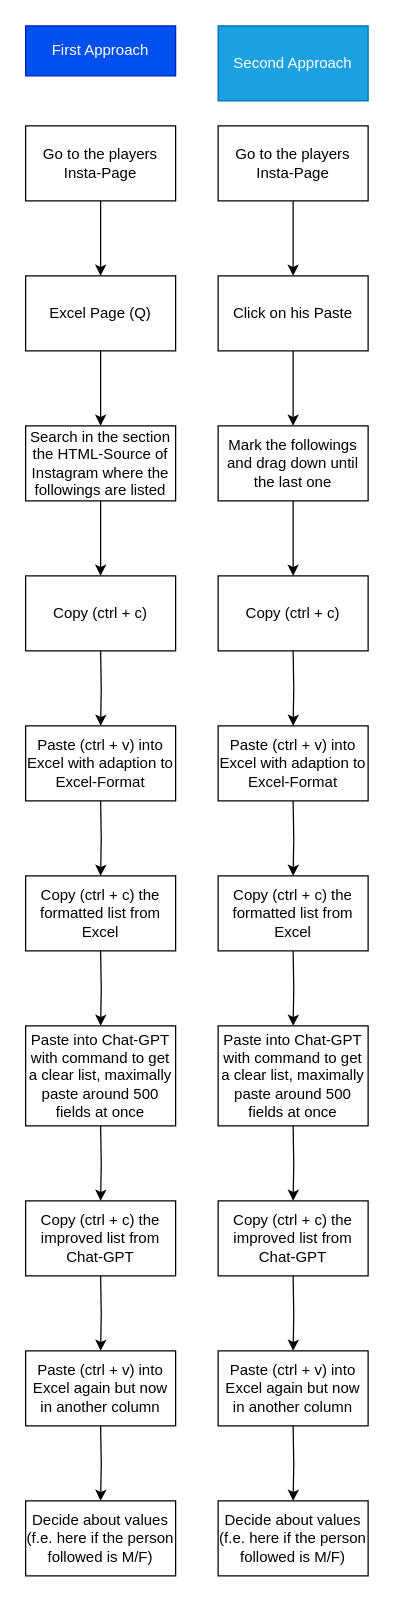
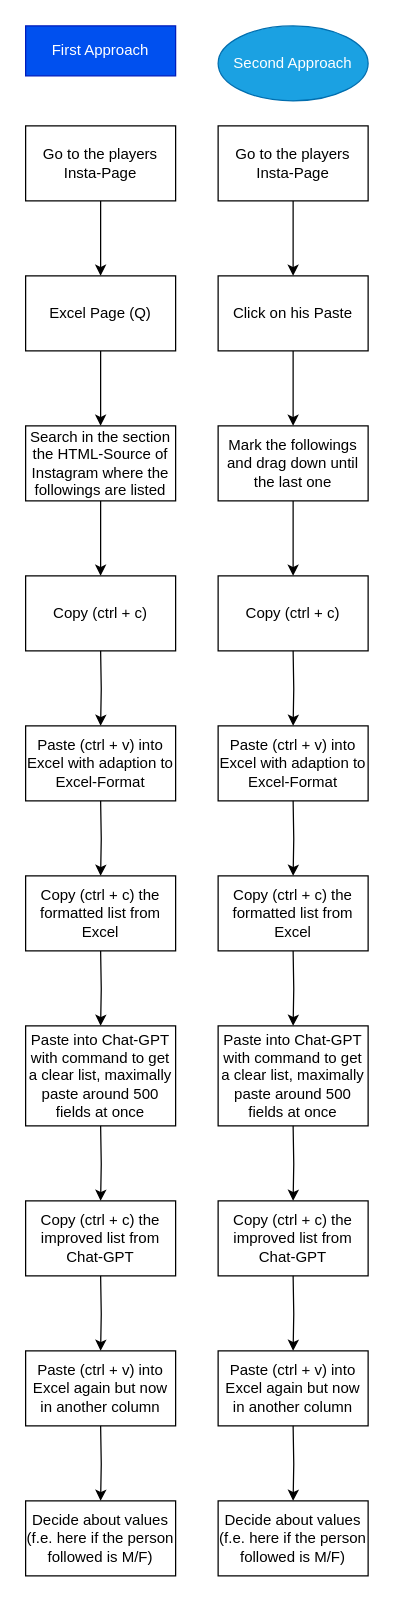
  <mxCell id="0" />
  <mxCell id="1" parent="0" />
  <mxCell id="2" style="edgeStyle=orthogonalEdgeStyle;rounded=0;orthogonalLoop=1;jettySize=auto;html=1;exitX=0.5;exitY=1;exitDx=0;exitDy=0;" edge="1" parent="1" source="3"><mxGeometry relative="1" as="geometry"><mxPoint x="234" y="220" as="targetPoint" /></mxGeometry></mxCell>
  <mxCell id="3" value="Go to the players Insta-Page" style="rounded=0;whiteSpace=wrap;html=1;" vertex="1" parent="1"><mxGeometry x="174" y="100" width="120" height="60" as="geometry" /></mxCell>
  <mxCell id="4" style="edgeStyle=orthogonalEdgeStyle;rounded=0;orthogonalLoop=1;jettySize=auto;html=1;exitX=0.5;exitY=1;exitDx=0;exitDy=0;" edge="1" parent="1" source="5" target="9"><mxGeometry relative="1" as="geometry" /></mxCell>
  <mxCell id="5" value="Click on his Paste" style="rounded=0;whiteSpace=wrap;html=1;" vertex="1" parent="1"><mxGeometry x="174" y="220" width="120" height="60" as="geometry" /></mxCell>
- <mxCell id="6" value="Second Approach" style="rounded=0;whiteSpace=wrap;html=1;fillColor=#1ba1e2;fontColor=#ffffff;strokeColor=#006EAF;" vertex="1" parent="1"><mxGeometry x="174" width="120" height="60" as="geometry" y="20" /></mxCell>
+ <mxCell id="6" value="Second Approach" style="ellipse;whiteSpace=wrap;html=1;fillColor=#1ba1e2;fontColor=#ffffff;strokeColor=#006EAF;" vertex="1" parent="1"><mxGeometry x="174" width="120" height="60" as="geometry" y="20" /></mxCell>
  <mxCell id="7" value="First Approach" style="rounded=0;whiteSpace=wrap;html=1;fillColor=#0050ef;fontColor=#ffffff;strokeColor=#001DBC;" vertex="1" parent="1"><mxGeometry x="20" y="20" width="120" height="40" as="geometry" /></mxCell>
  <mxCell id="8" style="edgeStyle=orthogonalEdgeStyle;rounded=0;orthogonalLoop=1;jettySize=auto;html=1;exitX=0.5;exitY=1;exitDx=0;exitDy=0;entryX=0.5;entryY=0;entryDx=0;entryDy=0;" edge="1" parent="1" source="9" target="10"><mxGeometry relative="1" as="geometry" /></mxCell>
  <mxCell id="9" value="Mark the followings and drag down until the last one" style="rounded=0;whiteSpace=wrap;html=1;" vertex="1" parent="1"><mxGeometry x="174" y="340" width="120" height="60" as="geometry" /></mxCell>
  <mxCell id="10" value="Copy (ctrl + c)" style="rounded=0;whiteSpace=wrap;html=1;" vertex="1" parent="1"><mxGeometry x="174" y="460" width="120" height="60" as="geometry" /></mxCell>
  <mxCell id="11" style="edgeStyle=orthogonalEdgeStyle;rounded=0;orthogonalLoop=1;jettySize=auto;html=1;exitX=0.5;exitY=1;exitDx=0;exitDy=0;" edge="1" parent="1" source="12"><mxGeometry relative="1" as="geometry"><mxPoint x="80" y="220" as="targetPoint" /></mxGeometry></mxCell>
  <mxCell id="12" value="Go to the players Insta-Page" style="rounded=0;whiteSpace=wrap;html=1;" vertex="1" parent="1"><mxGeometry y="100" width="120" height="60" as="geometry" x="20" /></mxCell>
  <mxCell id="13" style="edgeStyle=orthogonalEdgeStyle;rounded=0;orthogonalLoop=1;jettySize=auto;html=1;exitX=0.5;exitY=1;exitDx=0;exitDy=0;" edge="1" parent="1" source="14" target="16"><mxGeometry relative="1" as="geometry" /></mxCell>
  <mxCell id="14" value="Excel Page (Q)" style="rounded=0;whiteSpace=wrap;html=1;" vertex="1" parent="1"><mxGeometry y="220" width="120" height="60" as="geometry" x="20" /></mxCell>
  <mxCell id="15" style="edgeStyle=orthogonalEdgeStyle;rounded=0;orthogonalLoop=1;jettySize=auto;html=1;exitX=0.5;exitY=1;exitDx=0;exitDy=0;entryX=0.5;entryY=0;entryDx=0;entryDy=0;" edge="1" parent="1" source="16" target="17"><mxGeometry relative="1" as="geometry" /></mxCell>
  <mxCell id="16" value="Search in the section the HTML-Source of Instagram where the followings are listed" style="rounded=0;whiteSpace=wrap;html=1;" vertex="1" parent="1"><mxGeometry y="340" width="120" height="60" as="geometry" x="20" /></mxCell>
  <mxCell id="17" value="Copy (ctrl + c)" style="rounded=0;whiteSpace=wrap;html=1;" vertex="1" parent="1"><mxGeometry y="460" width="120" height="60" as="geometry" x="20" /></mxCell>
  <mxCell id="18" style="edgeStyle=orthogonalEdgeStyle;rounded=0;orthogonalLoop=1;jettySize=auto;html=1;exitX=0.5;exitY=1;exitDx=0;exitDy=0;entryX=0.5;entryY=0;entryDx=0;entryDy=0;" edge="1" parent="1" target="19"><mxGeometry relative="1" as="geometry"><mxPoint x="234" y="520" as="sourcePoint" /></mxGeometry></mxCell>
  <mxCell id="19" value="Paste (ctrl + v) into Excel with adaption to Excel-Format" style="rounded=0;whiteSpace=wrap;html=1;" vertex="1" parent="1"><mxGeometry x="174" y="580" width="120" height="60" as="geometry" /></mxCell>
  <mxCell id="20" style="edgeStyle=orthogonalEdgeStyle;rounded=0;orthogonalLoop=1;jettySize=auto;html=1;exitX=0.5;exitY=1;exitDx=0;exitDy=0;entryX=0.5;entryY=0;entryDx=0;entryDy=0;" edge="1" parent="1" target="21"><mxGeometry relative="1" as="geometry"><mxPoint x="80" y="520" as="sourcePoint" /></mxGeometry></mxCell>
  <mxCell id="21" value="Paste (ctrl + v) into Excel with adaption to Excel-Format" style="rounded=0;whiteSpace=wrap;html=1;" vertex="1" parent="1"><mxGeometry y="580" width="120" height="60" as="geometry" x="20" /></mxCell>
  <mxCell id="22" style="edgeStyle=orthogonalEdgeStyle;rounded=0;orthogonalLoop=1;jettySize=auto;html=1;exitX=0.5;exitY=1;exitDx=0;exitDy=0;entryX=0.5;entryY=0;entryDx=0;entryDy=0;" edge="1" parent="1" target="23"><mxGeometry relative="1" as="geometry"><mxPoint x="234" y="760" as="sourcePoint" /></mxGeometry></mxCell>
  <mxCell id="23" value="Paste into Chat-GPT with command to get a clear list, maximally paste around 500 fields at once" style="rounded=0;whiteSpace=wrap;html=1;" vertex="1" parent="1"><mxGeometry x="174" y="820" width="120" height="80" as="geometry" /></mxCell>
  <mxCell id="24" style="edgeStyle=orthogonalEdgeStyle;rounded=0;orthogonalLoop=1;jettySize=auto;html=1;exitX=0.5;exitY=1;exitDx=0;exitDy=0;entryX=0.5;entryY=0;entryDx=0;entryDy=0;" edge="1" parent="1" target="25"><mxGeometry relative="1" as="geometry"><mxPoint x="80" y="760" as="sourcePoint" /></mxGeometry></mxCell>
  <mxCell id="25" value="Paste into Chat-GPT with command to get a clear list, maximally paste around 500 fields at once" style="rounded=0;whiteSpace=wrap;html=1;" vertex="1" parent="1"><mxGeometry y="820" width="120" height="80" as="geometry" x="20" /></mxCell>
  <mxCell id="26" style="edgeStyle=orthogonalEdgeStyle;rounded=0;orthogonalLoop=1;jettySize=auto;html=1;exitX=0.5;exitY=1;exitDx=0;exitDy=0;entryX=0.5;entryY=0;entryDx=0;entryDy=0;" edge="1" parent="1" target="27"><mxGeometry relative="1" as="geometry"><mxPoint x="234" y="900" as="sourcePoint" /></mxGeometry></mxCell>
  <mxCell id="27" value="Copy (ctrl + c) the improved list from Chat-GPT" style="rounded=0;whiteSpace=wrap;html=1;" vertex="1" parent="1"><mxGeometry x="174" y="960" width="120" height="60" as="geometry" /></mxCell>
  <mxCell id="28" style="edgeStyle=orthogonalEdgeStyle;rounded=0;orthogonalLoop=1;jettySize=auto;html=1;exitX=0.5;exitY=1;exitDx=0;exitDy=0;entryX=0.5;entryY=0;entryDx=0;entryDy=0;" edge="1" parent="1" target="29"><mxGeometry relative="1" as="geometry"><mxPoint x="80" y="900" as="sourcePoint" /></mxGeometry></mxCell>
  <mxCell id="29" value="Copy (ctrl + c) the improved list from Chat-GPT" style="rounded=0;whiteSpace=wrap;html=1;" vertex="1" parent="1"><mxGeometry y="960" width="120" height="60" as="geometry" x="20" /></mxCell>
  <mxCell id="30" style="edgeStyle=orthogonalEdgeStyle;rounded=0;orthogonalLoop=1;jettySize=auto;html=1;exitX=0.5;exitY=1;exitDx=0;exitDy=0;entryX=0.5;entryY=0;entryDx=0;entryDy=0;" edge="1" parent="1" target="31"><mxGeometry relative="1" as="geometry"><mxPoint x="234" y="1020" as="sourcePoint" /></mxGeometry></mxCell>
  <mxCell id="31" value="Paste (ctrl + v) into Excel again but now in another column" style="rounded=0;whiteSpace=wrap;html=1;" vertex="1" parent="1"><mxGeometry x="174" y="1080" width="120" height="60" as="geometry" /></mxCell>
  <mxCell id="32" style="edgeStyle=orthogonalEdgeStyle;rounded=0;orthogonalLoop=1;jettySize=auto;html=1;exitX=0.5;exitY=1;exitDx=0;exitDy=0;entryX=0.5;entryY=0;entryDx=0;entryDy=0;" edge="1" parent="1" target="33"><mxGeometry relative="1" as="geometry"><mxPoint x="80" y="1020" as="sourcePoint" /></mxGeometry></mxCell>
  <mxCell id="33" value="Paste (ctrl + v) into Excel again but now in another column" style="rounded=0;whiteSpace=wrap;html=1;" vertex="1" parent="1"><mxGeometry y="1080" width="120" height="60" as="geometry" x="20" /></mxCell>
  <mxCell id="34" style="edgeStyle=orthogonalEdgeStyle;rounded=0;orthogonalLoop=1;jettySize=auto;html=1;exitX=0.5;exitY=1;exitDx=0;exitDy=0;entryX=0.5;entryY=0;entryDx=0;entryDy=0;" edge="1" parent="1" target="35"><mxGeometry relative="1" as="geometry"><mxPoint x="234" y="1140" as="sourcePoint" /></mxGeometry></mxCell>
  <mxCell id="35" value="Decide about values (f.e. here if the person followed is M/F)" style="rounded=0;whiteSpace=wrap;html=1;" vertex="1" parent="1"><mxGeometry x="174" y="1200" width="120" height="60" as="geometry" /></mxCell>
  <mxCell id="36" style="edgeStyle=orthogonalEdgeStyle;rounded=0;orthogonalLoop=1;jettySize=auto;html=1;exitX=0.5;exitY=1;exitDx=0;exitDy=0;entryX=0.5;entryY=0;entryDx=0;entryDy=0;" edge="1" parent="1" target="37"><mxGeometry relative="1" as="geometry"><mxPoint x="80" y="1140" as="sourcePoint" /></mxGeometry></mxCell>
  <mxCell id="37" value="Decide about values (f.e. here if the person followed is M/F)" style="rounded=0;whiteSpace=wrap;html=1;" vertex="1" parent="1"><mxGeometry y="1200" width="120" height="60" as="geometry" x="20" /></mxCell>
  <mxCell id="38" style="edgeStyle=orthogonalEdgeStyle;rounded=0;orthogonalLoop=1;jettySize=auto;html=1;exitX=0.5;exitY=1;exitDx=0;exitDy=0;entryX=0.5;entryY=0;entryDx=0;entryDy=0;" edge="1" parent="1" target="39"><mxGeometry relative="1" as="geometry"><mxPoint x="234" y="640" as="sourcePoint" /></mxGeometry></mxCell>
  <mxCell id="39" value="Copy (ctrl + c) the formatted list from Excel" style="rounded=0;whiteSpace=wrap;html=1;" vertex="1" parent="1"><mxGeometry x="174" y="700" width="120" height="60" as="geometry" /></mxCell>
  <mxCell id="40" style="edgeStyle=orthogonalEdgeStyle;rounded=0;orthogonalLoop=1;jettySize=auto;html=1;exitX=0.5;exitY=1;exitDx=0;exitDy=0;entryX=0.5;entryY=0;entryDx=0;entryDy=0;" edge="1" parent="1" target="41"><mxGeometry relative="1" as="geometry"><mxPoint x="80" y="640" as="sourcePoint" /></mxGeometry></mxCell>
  <mxCell id="41" value="Copy (ctrl + c) the formatted list from Excel" style="rounded=0;whiteSpace=wrap;html=1;" vertex="1" parent="1"><mxGeometry y="700" width="120" height="60" as="geometry" x="20" /></mxCell>
